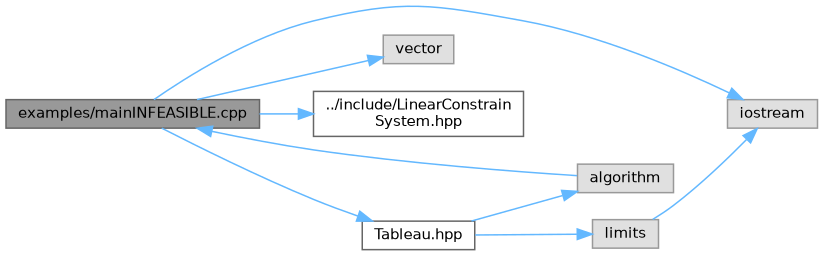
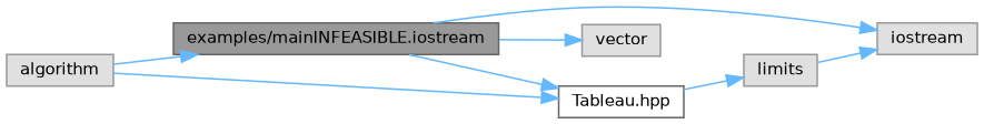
  digraph {
    rankdir=LR
    node [color=grey60 fillcolor="#E0E0E0" fontname=Helvetica fontsize=10 shape=box style=filled]
    edge [color=steelblue1 fontname=Helvetica fontsize=10 labelfontname=Helvetica labelfontsize=10 style=solid]
-   n1 [color=gray40 fillcolor=grey60 fontcolor=black height=0.2 label="examples/mainINFEASIBLE.cpp" width=0.4]
+   n1 [color=gray40 fillcolor=grey60 fontcolor=black height=0.2 label="examples/mainINFEASIBLE.iostream" width=0.4]
    n2 [height=0.2 label=iostream width=0.4]
    n3 [height=0.2 label=vector width=0.4]
-   n4 [color=grey40 fillcolor=white height=0.2 label="../include/LinearConstrain\lSystem.hpp" width=0.4]
    n5 [color=grey40 fillcolor=white height=0.2 label="Tableau.hpp" width=0.4]
    n6 [height=0.2 label=algorithm width=0.4]
    n7 [height=0.2 label=limits width=0.4]
    n1 -> n2
    n1 -> n3
-   n1 -> n4
    n1 -> n5
-   n5 -> n6
+   n6 -> n5
    n5 -> n7
    n6 -> n1
    n7 -> n2
  }
